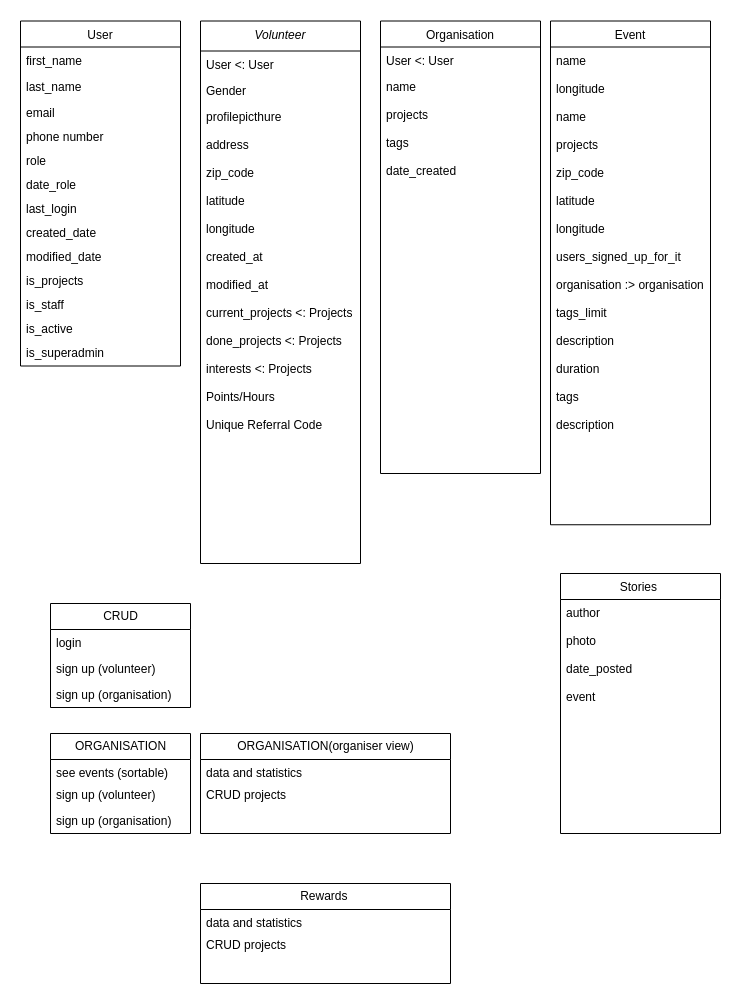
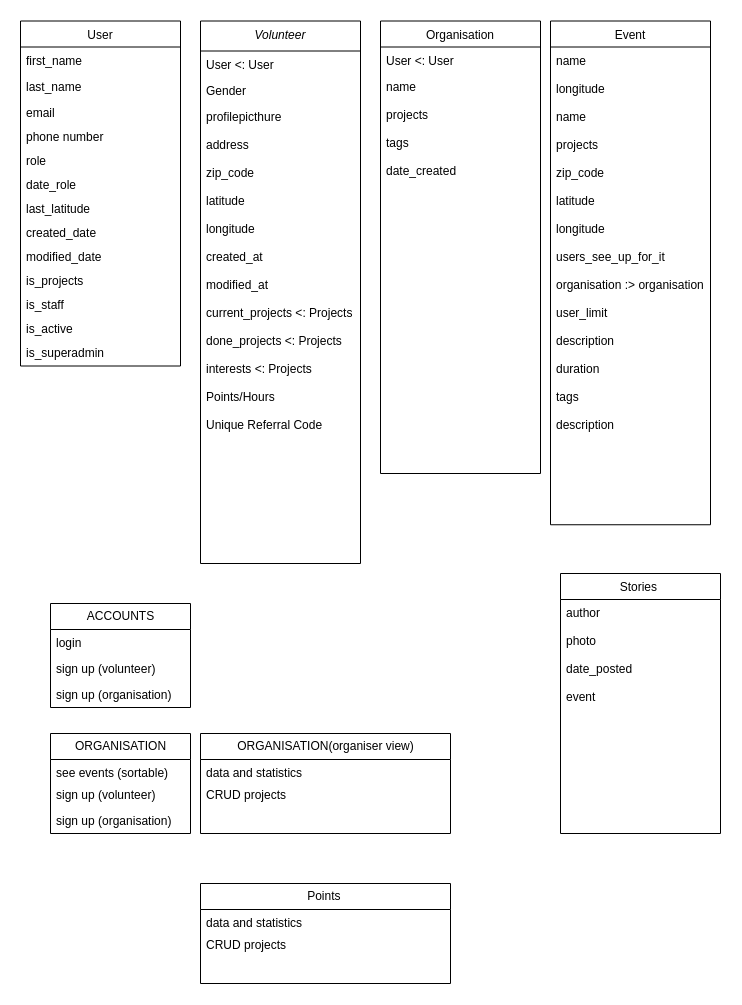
  <mxCell id="0" />
  <mxCell id="1" parent="0" />
  <mxCell id="2" value="Volunteer" style="swimlane;fontStyle=2;align=center;verticalAlign=top;childLayout=stackLayout;horizontal=1;startSize=30;horizontalStack=0;resizeParent=1;resizeLast=0;collapsible=1;marginBottom=0;rounded=0;shadow=0;strokeWidth=1;" parent="1" vertex="1"><mxGeometry x="200" y="20.5" width="160" height="542.5" as="geometry"><mxRectangle x="230" y="140" width="160" height="26" as="alternateBounds" /></mxGeometry></mxCell>
  <mxCell id="3" value="User &lt;: User" style="text;align=left;verticalAlign=top;spacingLeft=4;spacingRight=4;overflow=hidden;rotatable=0;points=[[0,0.5],[1,0.5]];portConstraint=eastwest;" parent="2" vertex="1"><mxGeometry y="30" width="160" height="26" as="geometry" /></mxCell>
  <mxCell id="4" value="Gender" style="text;align=left;verticalAlign=top;spacingLeft=4;spacingRight=4;overflow=hidden;rotatable=0;points=[[0,0.5],[1,0.5]];portConstraint=eastwest;rounded=0;shadow=0;html=0;" parent="2" vertex="1"><mxGeometry y="56" width="160" height="26" as="geometry" /></mxCell>
  <mxCell id="5" value="profilepicthure" style="text;align=left;verticalAlign=top;spacingLeft=4;spacingRight=4;overflow=hidden;rotatable=0;points=[[0,0.5],[1,0.5]];portConstraint=eastwest;rounded=0;shadow=0;html=0;" parent="2" vertex="1"><mxGeometry y="82" width="160" height="28" as="geometry" /></mxCell>
  <mxCell id="6" value="address" style="text;align=left;verticalAlign=top;spacingLeft=4;spacingRight=4;overflow=hidden;rotatable=0;points=[[0,0.5],[1,0.5]];portConstraint=eastwest;rounded=0;shadow=0;html=0;" vertex="1" parent="2"><mxGeometry y="110" width="160" height="28" as="geometry" /></mxCell>
  <mxCell id="7" value="zip_code" style="text;align=left;verticalAlign=top;spacingLeft=4;spacingRight=4;overflow=hidden;rotatable=0;points=[[0,0.5],[1,0.5]];portConstraint=eastwest;rounded=0;shadow=0;html=0;" vertex="1" parent="2"><mxGeometry y="138" width="160" height="28" as="geometry" /></mxCell>
  <mxCell id="8" value="latitude " style="text;align=left;verticalAlign=top;spacingLeft=4;spacingRight=4;overflow=hidden;rotatable=0;points=[[0,0.5],[1,0.5]];portConstraint=eastwest;rounded=0;shadow=0;html=0;" vertex="1" parent="2"><mxGeometry y="166" width="160" height="28" as="geometry" /></mxCell>
  <mxCell id="9" value="longitude " style="text;align=left;verticalAlign=top;spacingLeft=4;spacingRight=4;overflow=hidden;rotatable=0;points=[[0,0.5],[1,0.5]];portConstraint=eastwest;rounded=0;shadow=0;html=0;" vertex="1" parent="2"><mxGeometry y="194" width="160" height="28" as="geometry" /></mxCell>
  <mxCell id="10" value="created_at &#10;" style="text;align=left;verticalAlign=top;spacingLeft=4;spacingRight=4;overflow=hidden;rotatable=0;points=[[0,0.5],[1,0.5]];portConstraint=eastwest;rounded=0;shadow=0;html=0;" vertex="1" parent="2"><mxGeometry y="222" width="160" height="28" as="geometry" /></mxCell>
  <mxCell id="11" value="modified_at" style="text;align=left;verticalAlign=top;spacingLeft=4;spacingRight=4;overflow=hidden;rotatable=0;points=[[0,0.5],[1,0.5]];portConstraint=eastwest;rounded=0;shadow=0;html=0;" vertex="1" parent="2"><mxGeometry y="250" width="160" height="28" as="geometry" /></mxCell>
  <mxCell id="12" value="current_projects &lt;: Projects" style="text;align=left;verticalAlign=top;spacingLeft=4;spacingRight=4;overflow=hidden;rotatable=0;points=[[0,0.5],[1,0.5]];portConstraint=eastwest;rounded=0;shadow=0;html=0;" vertex="1" parent="2"><mxGeometry y="278" width="160" height="28" as="geometry" /></mxCell>
  <mxCell id="13" value="done_projects &lt;: Projects" style="text;align=left;verticalAlign=top;spacingLeft=4;spacingRight=4;overflow=hidden;rotatable=0;points=[[0,0.5],[1,0.5]];portConstraint=eastwest;rounded=0;shadow=0;html=0;" vertex="1" parent="2"><mxGeometry y="306" width="160" height="28" as="geometry" /></mxCell>
  <mxCell id="14" value="interests &lt;: Projects" style="text;align=left;verticalAlign=top;spacingLeft=4;spacingRight=4;overflow=hidden;rotatable=0;points=[[0,0.5],[1,0.5]];portConstraint=eastwest;rounded=0;shadow=0;html=0;" vertex="1" parent="2"><mxGeometry y="334" width="160" height="28" as="geometry" /></mxCell>
  <mxCell id="15" value="Points/Hours" style="text;align=left;verticalAlign=top;spacingLeft=4;spacingRight=4;overflow=hidden;rotatable=0;points=[[0,0.5],[1,0.5]];portConstraint=eastwest;rounded=0;shadow=0;html=0;" vertex="1" parent="2"><mxGeometry y="362" width="160" height="28" as="geometry" /></mxCell>
  <mxCell id="16" value="Unique Referral Code " style="text;align=left;verticalAlign=top;spacingLeft=4;spacingRight=4;overflow=hidden;rotatable=0;points=[[0,0.5],[1,0.5]];portConstraint=eastwest;rounded=0;shadow=0;html=0;" vertex="1" parent="2"><mxGeometry y="390" width="160" height="28" as="geometry" /></mxCell>
  <mxCell id="17" value="User" style="swimlane;fontStyle=0;align=center;verticalAlign=top;childLayout=stackLayout;horizontal=1;startSize=26;horizontalStack=0;resizeParent=1;resizeLast=0;collapsible=1;marginBottom=0;rounded=0;shadow=0;strokeWidth=1;" parent="1" vertex="1"><mxGeometry x="20" y="20.5" width="160" height="345" as="geometry"><mxRectangle x="130" y="380" width="160" height="26" as="alternateBounds" /></mxGeometry></mxCell>
  <mxCell id="18" value="first_name    " style="text;align=left;verticalAlign=top;spacingLeft=4;spacingRight=4;overflow=hidden;rotatable=0;points=[[0,0.5],[1,0.5]];portConstraint=eastwest;" parent="17" vertex="1"><mxGeometry y="26" width="160" height="26" as="geometry" /></mxCell>
  <mxCell id="19" value="last_name" style="text;align=left;verticalAlign=top;spacingLeft=4;spacingRight=4;overflow=hidden;rotatable=0;points=[[0,0.5],[1,0.5]];portConstraint=eastwest;rounded=0;shadow=0;html=0;" parent="17" vertex="1"><mxGeometry y="52" width="160" height="26" as="geometry" /></mxCell>
  <mxCell id="20" value="email" style="text;align=left;verticalAlign=top;spacingLeft=4;spacingRight=4;overflow=hidden;rotatable=0;points=[[0,0.5],[1,0.5]];portConstraint=eastwest;" parent="17" vertex="1"><mxGeometry y="78" width="160" height="24" as="geometry" /></mxCell>
  <mxCell id="21" value="phone number" style="text;align=left;verticalAlign=top;spacingLeft=4;spacingRight=4;overflow=hidden;rotatable=0;points=[[0,0.5],[1,0.5]];portConstraint=eastwest;" vertex="1" parent="17"><mxGeometry y="102" width="160" height="24" as="geometry" /></mxCell>
  <mxCell id="22" value="role " style="text;align=left;verticalAlign=top;spacingLeft=4;spacingRight=4;overflow=hidden;rotatable=0;points=[[0,0.5],[1,0.5]];portConstraint=eastwest;" vertex="1" parent="17"><mxGeometry y="126" width="160" height="24" as="geometry" /></mxCell>
  <mxCell id="23" value="date_role" style="text;align=left;verticalAlign=top;spacingLeft=4;spacingRight=4;overflow=hidden;rotatable=0;points=[[0,0.5],[1,0.5]];portConstraint=eastwest;" vertex="1" parent="17"><mxGeometry y="150" width="160" height="24" as="geometry" /></mxCell>
- <mxCell id="24" value="last_login" style="text;align=left;verticalAlign=top;spacingLeft=4;spacingRight=4;overflow=hidden;rotatable=0;points=[[0,0.5],[1,0.5]];portConstraint=eastwest;" vertex="1" parent="17"><mxGeometry y="174" width="160" height="24" as="geometry" /></mxCell>
+ <mxCell id="24" value="last_latitude" style="text;align=left;verticalAlign=top;spacingLeft=4;spacingRight=4;overflow=hidden;rotatable=0;points=[[0,0.5],[1,0.5]];portConstraint=eastwest;" vertex="1" parent="17"><mxGeometry y="174" width="160" height="24" as="geometry" /></mxCell>
  <mxCell id="25" value="created_date" style="text;align=left;verticalAlign=top;spacingLeft=4;spacingRight=4;overflow=hidden;rotatable=0;points=[[0,0.5],[1,0.5]];portConstraint=eastwest;" vertex="1" parent="17"><mxGeometry y="198" width="160" height="24" as="geometry" /></mxCell>
  <mxCell id="26" value="modified_date" style="text;align=left;verticalAlign=top;spacingLeft=4;spacingRight=4;overflow=hidden;rotatable=0;points=[[0,0.5],[1,0.5]];portConstraint=eastwest;" vertex="1" parent="17"><mxGeometry y="222" width="160" height="24" as="geometry" /></mxCell>
  <mxCell id="27" value="is_projects" style="text;align=left;verticalAlign=top;spacingLeft=4;spacingRight=4;overflow=hidden;rotatable=0;points=[[0,0.5],[1,0.5]];portConstraint=eastwest;" vertex="1" parent="17"><mxGeometry y="246" width="160" height="24" as="geometry" /></mxCell>
  <mxCell id="28" value="is_staff" style="text;align=left;verticalAlign=top;spacingLeft=4;spacingRight=4;overflow=hidden;rotatable=0;points=[[0,0.5],[1,0.5]];portConstraint=eastwest;" vertex="1" parent="17"><mxGeometry y="270" width="160" height="24" as="geometry" /></mxCell>
  <mxCell id="29" value="is_active" style="text;align=left;verticalAlign=top;spacingLeft=4;spacingRight=4;overflow=hidden;rotatable=0;points=[[0,0.5],[1,0.5]];portConstraint=eastwest;" vertex="1" parent="17"><mxGeometry y="294" width="160" height="24" as="geometry" /></mxCell>
  <mxCell id="30" value="is_superadmin" style="text;align=left;verticalAlign=top;spacingLeft=4;spacingRight=4;overflow=hidden;rotatable=0;points=[[0,0.5],[1,0.5]];portConstraint=eastwest;" vertex="1" parent="17"><mxGeometry y="318" width="160" height="24" as="geometry" /></mxCell>
  <mxCell id="31" value="Organisation" style="swimlane;fontStyle=0;align=center;verticalAlign=top;childLayout=stackLayout;horizontal=1;startSize=26;horizontalStack=0;resizeParent=1;resizeLast=0;collapsible=1;marginBottom=0;rounded=0;shadow=0;strokeWidth=1;" parent="1" vertex="1"><mxGeometry x="380" y="20.5" width="160" height="452.5" as="geometry"><mxRectangle x="550" y="140" width="160" height="26" as="alternateBounds" /></mxGeometry></mxCell>
  <mxCell id="32" value="User &lt;: User" style="text;align=left;verticalAlign=top;spacingLeft=4;spacingRight=4;overflow=hidden;rotatable=0;points=[[0,0.5],[1,0.5]];portConstraint=eastwest;" vertex="1" parent="31"><mxGeometry y="26" width="160" height="26" as="geometry" /></mxCell>
  <mxCell id="33" value="name " style="text;align=left;verticalAlign=top;spacingLeft=4;spacingRight=4;overflow=hidden;rotatable=0;points=[[0,0.5],[1,0.5]];portConstraint=eastwest;rounded=0;shadow=0;html=0;" vertex="1" parent="31"><mxGeometry y="52" width="160" height="28" as="geometry" /></mxCell>
  <mxCell id="34" value="projects" style="text;align=left;verticalAlign=top;spacingLeft=4;spacingRight=4;overflow=hidden;rotatable=0;points=[[0,0.5],[1,0.5]];portConstraint=eastwest;rounded=0;shadow=0;html=0;" vertex="1" parent="31"><mxGeometry y="80" width="160" height="28" as="geometry" /></mxCell>
  <mxCell id="35" value="tags" style="text;align=left;verticalAlign=top;spacingLeft=4;spacingRight=4;overflow=hidden;rotatable=0;points=[[0,0.5],[1,0.5]];portConstraint=eastwest;rounded=0;shadow=0;html=0;" vertex="1" parent="31"><mxGeometry y="108" width="160" height="28" as="geometry" /></mxCell>
  <mxCell id="36" value="date_created" style="text;align=left;verticalAlign=top;spacingLeft=4;spacingRight=4;overflow=hidden;rotatable=0;points=[[0,0.5],[1,0.5]];portConstraint=eastwest;rounded=0;shadow=0;html=0;" vertex="1" parent="31"><mxGeometry y="136" width="160" height="28" as="geometry" /></mxCell>
  <mxCell id="37" value="Event" style="swimlane;fontStyle=0;align=center;verticalAlign=top;childLayout=stackLayout;horizontal=1;startSize=26;horizontalStack=0;resizeParent=1;resizeLast=0;collapsible=1;marginBottom=0;rounded=0;shadow=0;strokeWidth=1;" vertex="1" parent="1"><mxGeometry x="550" y="20.5" width="160" height="503.75" as="geometry"><mxRectangle x="550" y="140" width="160" height="26" as="alternateBounds" /></mxGeometry></mxCell>
  <mxCell id="38" value="name" style="text;align=left;verticalAlign=top;spacingLeft=4;spacingRight=4;overflow=hidden;rotatable=0;points=[[0,0.5],[1,0.5]];portConstraint=eastwest;rounded=0;shadow=0;html=0;" vertex="1" parent="37"><mxGeometry y="26" width="160" height="28" as="geometry" /></mxCell>
  <mxCell id="39" value="longitude " style="text;align=left;verticalAlign=top;spacingLeft=4;spacingRight=4;overflow=hidden;rotatable=0;points=[[0,0.5],[1,0.5]];portConstraint=eastwest;rounded=0;shadow=0;html=0;" vertex="1" parent="37"><mxGeometry y="54" width="160" height="28" as="geometry" /></mxCell>
  <mxCell id="40" value="name " style="text;align=left;verticalAlign=top;spacingLeft=4;spacingRight=4;overflow=hidden;rotatable=0;points=[[0,0.5],[1,0.5]];portConstraint=eastwest;rounded=0;shadow=0;html=0;" vertex="1" parent="37"><mxGeometry y="82" width="160" height="28" as="geometry" /></mxCell>
  <mxCell id="41" value="projects" style="text;align=left;verticalAlign=top;spacingLeft=4;spacingRight=4;overflow=hidden;rotatable=0;points=[[0,0.5],[1,0.5]];portConstraint=eastwest;rounded=0;shadow=0;html=0;" vertex="1" parent="37"><mxGeometry y="110" width="160" height="28" as="geometry" /></mxCell>
  <mxCell id="42" value="zip_code" style="text;align=left;verticalAlign=top;spacingLeft=4;spacingRight=4;overflow=hidden;rotatable=0;points=[[0,0.5],[1,0.5]];portConstraint=eastwest;rounded=0;shadow=0;html=0;" vertex="1" parent="37"><mxGeometry y="138" width="160" height="28" as="geometry" /></mxCell>
  <mxCell id="43" value="latitude " style="text;align=left;verticalAlign=top;spacingLeft=4;spacingRight=4;overflow=hidden;rotatable=0;points=[[0,0.5],[1,0.5]];portConstraint=eastwest;rounded=0;shadow=0;html=0;" vertex="1" parent="37"><mxGeometry y="166" width="160" height="28" as="geometry" /></mxCell>
  <mxCell id="44" value="longitude " style="text;align=left;verticalAlign=top;spacingLeft=4;spacingRight=4;overflow=hidden;rotatable=0;points=[[0,0.5],[1,0.5]];portConstraint=eastwest;rounded=0;shadow=0;html=0;" vertex="1" parent="37"><mxGeometry y="194" width="160" height="28" as="geometry" /></mxCell>
- <mxCell id="45" value="users_signed_up_for_it" style="text;align=left;verticalAlign=top;spacingLeft=4;spacingRight=4;overflow=hidden;rotatable=0;points=[[0,0.5],[1,0.5]];portConstraint=eastwest;rounded=0;shadow=0;html=0;" vertex="1" parent="37"><mxGeometry y="222" width="160" height="28" as="geometry" /></mxCell>
+ <mxCell id="45" value="users_see_up_for_it" style="text;align=left;verticalAlign=top;spacingLeft=4;spacingRight=4;overflow=hidden;rotatable=0;points=[[0,0.5],[1,0.5]];portConstraint=eastwest;rounded=0;shadow=0;html=0;" vertex="1" parent="37"><mxGeometry y="222" width="160" height="28" as="geometry" /></mxCell>
  <mxCell id="46" value="organisation :&gt; organisation" style="text;align=left;verticalAlign=top;spacingLeft=4;spacingRight=4;overflow=hidden;rotatable=0;points=[[0,0.5],[1,0.5]];portConstraint=eastwest;rounded=0;shadow=0;html=0;" vertex="1" parent="37"><mxGeometry y="250" width="160" height="28" as="geometry" /></mxCell>
- <mxCell id="47" value="tags_limit" style="text;align=left;verticalAlign=top;spacingLeft=4;spacingRight=4;overflow=hidden;rotatable=0;points=[[0,0.5],[1,0.5]];portConstraint=eastwest;rounded=0;shadow=0;html=0;" vertex="1" parent="37"><mxGeometry y="278" width="160" height="28" as="geometry" /></mxCell>
+ <mxCell id="47" value="user_limit" style="text;align=left;verticalAlign=top;spacingLeft=4;spacingRight=4;overflow=hidden;rotatable=0;points=[[0,0.5],[1,0.5]];portConstraint=eastwest;rounded=0;shadow=0;html=0;" vertex="1" parent="37"><mxGeometry y="278" width="160" height="28" as="geometry" /></mxCell>
  <mxCell id="48" value="description" style="text;align=left;verticalAlign=top;spacingLeft=4;spacingRight=4;overflow=hidden;rotatable=0;points=[[0,0.5],[1,0.5]];portConstraint=eastwest;rounded=0;shadow=0;html=0;" vertex="1" parent="37"><mxGeometry y="306" width="160" height="28" as="geometry" /></mxCell>
  <mxCell id="49" value="duration" style="text;align=left;verticalAlign=top;spacingLeft=4;spacingRight=4;overflow=hidden;rotatable=0;points=[[0,0.5],[1,0.5]];portConstraint=eastwest;rounded=0;shadow=0;html=0;" vertex="1" parent="37"><mxGeometry y="334" width="160" height="28" as="geometry" /></mxCell>
  <mxCell id="50" value="tags" style="text;align=left;verticalAlign=top;spacingLeft=4;spacingRight=4;overflow=hidden;rotatable=0;points=[[0,0.5],[1,0.5]];portConstraint=eastwest;rounded=0;shadow=0;html=0;" vertex="1" parent="37"><mxGeometry y="362" width="160" height="28" as="geometry" /></mxCell>
  <mxCell id="51" value="description " style="text;align=left;verticalAlign=top;spacingLeft=4;spacingRight=4;overflow=hidden;rotatable=0;points=[[0,0.5],[1,0.5]];portConstraint=eastwest;rounded=0;shadow=0;html=0;" vertex="1" parent="37"><mxGeometry y="390" width="160" height="28" as="geometry" /></mxCell>
  <mxCell id="52" value="Stories " style="swimlane;fontStyle=0;align=center;verticalAlign=top;childLayout=stackLayout;horizontal=1;startSize=26;horizontalStack=0;resizeParent=1;resizeLast=0;collapsible=1;marginBottom=0;rounded=0;shadow=0;strokeWidth=1;" vertex="1" parent="1"><mxGeometry x="560" y="573" width="160" height="260" as="geometry"><mxRectangle x="550" y="140" width="160" height="26" as="alternateBounds" /></mxGeometry></mxCell>
  <mxCell id="53" value="author" style="text;align=left;verticalAlign=top;spacingLeft=4;spacingRight=4;overflow=hidden;rotatable=0;points=[[0,0.5],[1,0.5]];portConstraint=eastwest;rounded=0;shadow=0;html=0;" vertex="1" parent="52"><mxGeometry y="26" width="160" height="28" as="geometry" /></mxCell>
  <mxCell id="54" value="photo" style="text;align=left;verticalAlign=top;spacingLeft=4;spacingRight=4;overflow=hidden;rotatable=0;points=[[0,0.5],[1,0.5]];portConstraint=eastwest;rounded=0;shadow=0;html=0;" vertex="1" parent="52"><mxGeometry y="54" width="160" height="28" as="geometry" /></mxCell>
  <mxCell id="55" value="date_posted" style="text;align=left;verticalAlign=top;spacingLeft=4;spacingRight=4;overflow=hidden;rotatable=0;points=[[0,0.5],[1,0.5]];portConstraint=eastwest;rounded=0;shadow=0;html=0;" vertex="1" parent="52"><mxGeometry y="82" width="160" height="28" as="geometry" /></mxCell>
  <mxCell id="56" value="event" style="text;align=left;verticalAlign=top;spacingLeft=4;spacingRight=4;overflow=hidden;rotatable=0;points=[[0,0.5],[1,0.5]];portConstraint=eastwest;rounded=0;shadow=0;html=0;" vertex="1" parent="52"><mxGeometry y="110" width="160" height="28" as="geometry" /></mxCell>
- <mxCell id="57" value="CRUD" style="swimlane;fontStyle=0;childLayout=stackLayout;horizontal=1;startSize=26;fillColor=none;horizontalStack=0;resizeParent=1;resizeParentMax=0;resizeLast=0;collapsible=1;marginBottom=0;html=1;" vertex="1" parent="1"><mxGeometry x="50" y="603" width="140" height="104" as="geometry" /></mxCell>
+ <mxCell id="57" value="ACCOUNTS" style="swimlane;fontStyle=0;childLayout=stackLayout;horizontal=1;startSize=26;fillColor=none;horizontalStack=0;resizeParent=1;resizeParentMax=0;resizeLast=0;collapsible=1;marginBottom=0;html=1;" vertex="1" parent="1"><mxGeometry x="50" y="603" width="140" height="104" as="geometry" /></mxCell>
  <mxCell id="58" value="login" style="text;strokeColor=none;fillColor=none;align=left;verticalAlign=top;spacingLeft=4;spacingRight=4;overflow=hidden;rotatable=0;points=[[0,0.5],[1,0.5]];portConstraint=eastwest;whiteSpace=wrap;html=1;" vertex="1" parent="57"><mxGeometry y="26" width="140" height="26" as="geometry" /></mxCell>
  <mxCell id="59" value="sign up (volunteer)" style="text;strokeColor=none;fillColor=none;align=left;verticalAlign=top;spacingLeft=4;spacingRight=4;overflow=hidden;rotatable=0;points=[[0,0.5],[1,0.5]];portConstraint=eastwest;whiteSpace=wrap;html=1;" vertex="1" parent="57"><mxGeometry y="52" width="140" height="26" as="geometry" /></mxCell>
  <mxCell id="60" value="sign up (organisation)" style="text;strokeColor=none;fillColor=none;align=left;verticalAlign=top;spacingLeft=4;spacingRight=4;overflow=hidden;rotatable=0;points=[[0,0.5],[1,0.5]];portConstraint=eastwest;whiteSpace=wrap;html=1;" vertex="1" parent="57"><mxGeometry y="78" width="140" height="26" as="geometry" /></mxCell>
  <mxCell id="61" value="ORGANISATION" style="swimlane;fontStyle=0;childLayout=stackLayout;horizontal=1;startSize=26;fillColor=none;horizontalStack=0;resizeParent=1;resizeParentMax=0;resizeLast=0;collapsible=1;marginBottom=0;html=1;" vertex="1" parent="1"><mxGeometry x="50" y="733" width="140" height="100" as="geometry" /></mxCell>
  <mxCell id="62" value="see events (sortable)" style="text;strokeColor=none;fillColor=none;align=left;verticalAlign=top;spacingLeft=4;spacingRight=4;overflow=hidden;rotatable=0;points=[[0,0.5],[1,0.5]];portConstraint=eastwest;whiteSpace=wrap;html=1;" vertex="1" parent="61"><mxGeometry y="26" width="140" height="22" as="geometry" /></mxCell>
  <mxCell id="63" value="sign up (volunteer)" style="text;strokeColor=none;fillColor=none;align=left;verticalAlign=top;spacingLeft=4;spacingRight=4;overflow=hidden;rotatable=0;points=[[0,0.5],[1,0.5]];portConstraint=eastwest;whiteSpace=wrap;html=1;" vertex="1" parent="61"><mxGeometry y="48" width="140" height="26" as="geometry" /></mxCell>
  <mxCell id="64" value="sign up (organisation)" style="text;strokeColor=none;fillColor=none;align=left;verticalAlign=top;spacingLeft=4;spacingRight=4;overflow=hidden;rotatable=0;points=[[0,0.5],[1,0.5]];portConstraint=eastwest;whiteSpace=wrap;html=1;" vertex="1" parent="61"><mxGeometry y="74" width="140" height="26" as="geometry" /></mxCell>
  <mxCell id="65" value="ORGANISATION(organiser view)" style="swimlane;fontStyle=0;childLayout=stackLayout;horizontal=1;startSize=26;fillColor=none;horizontalStack=0;resizeParent=1;resizeParentMax=0;resizeLast=0;collapsible=1;marginBottom=0;html=1;" vertex="1" parent="1"><mxGeometry x="200" y="733" width="250" height="100" as="geometry" /></mxCell>
  <mxCell id="66" value="data and statistics&amp;nbsp;" style="text;strokeColor=none;fillColor=none;align=left;verticalAlign=top;spacingLeft=4;spacingRight=4;overflow=hidden;rotatable=0;points=[[0,0.5],[1,0.5]];portConstraint=eastwest;whiteSpace=wrap;html=1;" vertex="1" parent="65"><mxGeometry y="26" width="250" height="22" as="geometry" /></mxCell>
  <mxCell id="67" value="CRUD projects" style="text;strokeColor=none;fillColor=none;align=left;verticalAlign=top;spacingLeft=4;spacingRight=4;overflow=hidden;rotatable=0;points=[[0,0.5],[1,0.5]];portConstraint=eastwest;whiteSpace=wrap;html=1;" vertex="1" parent="65"><mxGeometry y="48" width="250" height="52" as="geometry" /></mxCell>
- <mxCell id="68" value="Rewards&amp;nbsp;" style="swimlane;fontStyle=0;childLayout=stackLayout;horizontal=1;startSize=26;fillColor=none;horizontalStack=0;resizeParent=1;resizeParentMax=0;resizeLast=0;collapsible=1;marginBottom=0;html=1;" vertex="1" parent="1"><mxGeometry x="200" y="883" width="250" height="100" as="geometry" /></mxCell>
+ <mxCell id="68" value="Points&amp;nbsp;" style="swimlane;fontStyle=0;childLayout=stackLayout;horizontal=1;startSize=26;fillColor=none;horizontalStack=0;resizeParent=1;resizeParentMax=0;resizeLast=0;collapsible=1;marginBottom=0;html=1;" vertex="1" parent="1"><mxGeometry x="200" y="883" width="250" height="100" as="geometry" /></mxCell>
  <mxCell id="69" value="data and statistics&amp;nbsp;" style="text;strokeColor=none;fillColor=none;align=left;verticalAlign=top;spacingLeft=4;spacingRight=4;overflow=hidden;rotatable=0;points=[[0,0.5],[1,0.5]];portConstraint=eastwest;whiteSpace=wrap;html=1;" vertex="1" parent="68"><mxGeometry y="26" width="250" height="22" as="geometry" /></mxCell>
  <mxCell id="70" value="CRUD projects" style="text;strokeColor=none;fillColor=none;align=left;verticalAlign=top;spacingLeft=4;spacingRight=4;overflow=hidden;rotatable=0;points=[[0,0.5],[1,0.5]];portConstraint=eastwest;whiteSpace=wrap;html=1;" vertex="1" parent="68"><mxGeometry y="48" width="250" height="52" as="geometry" /></mxCell>
